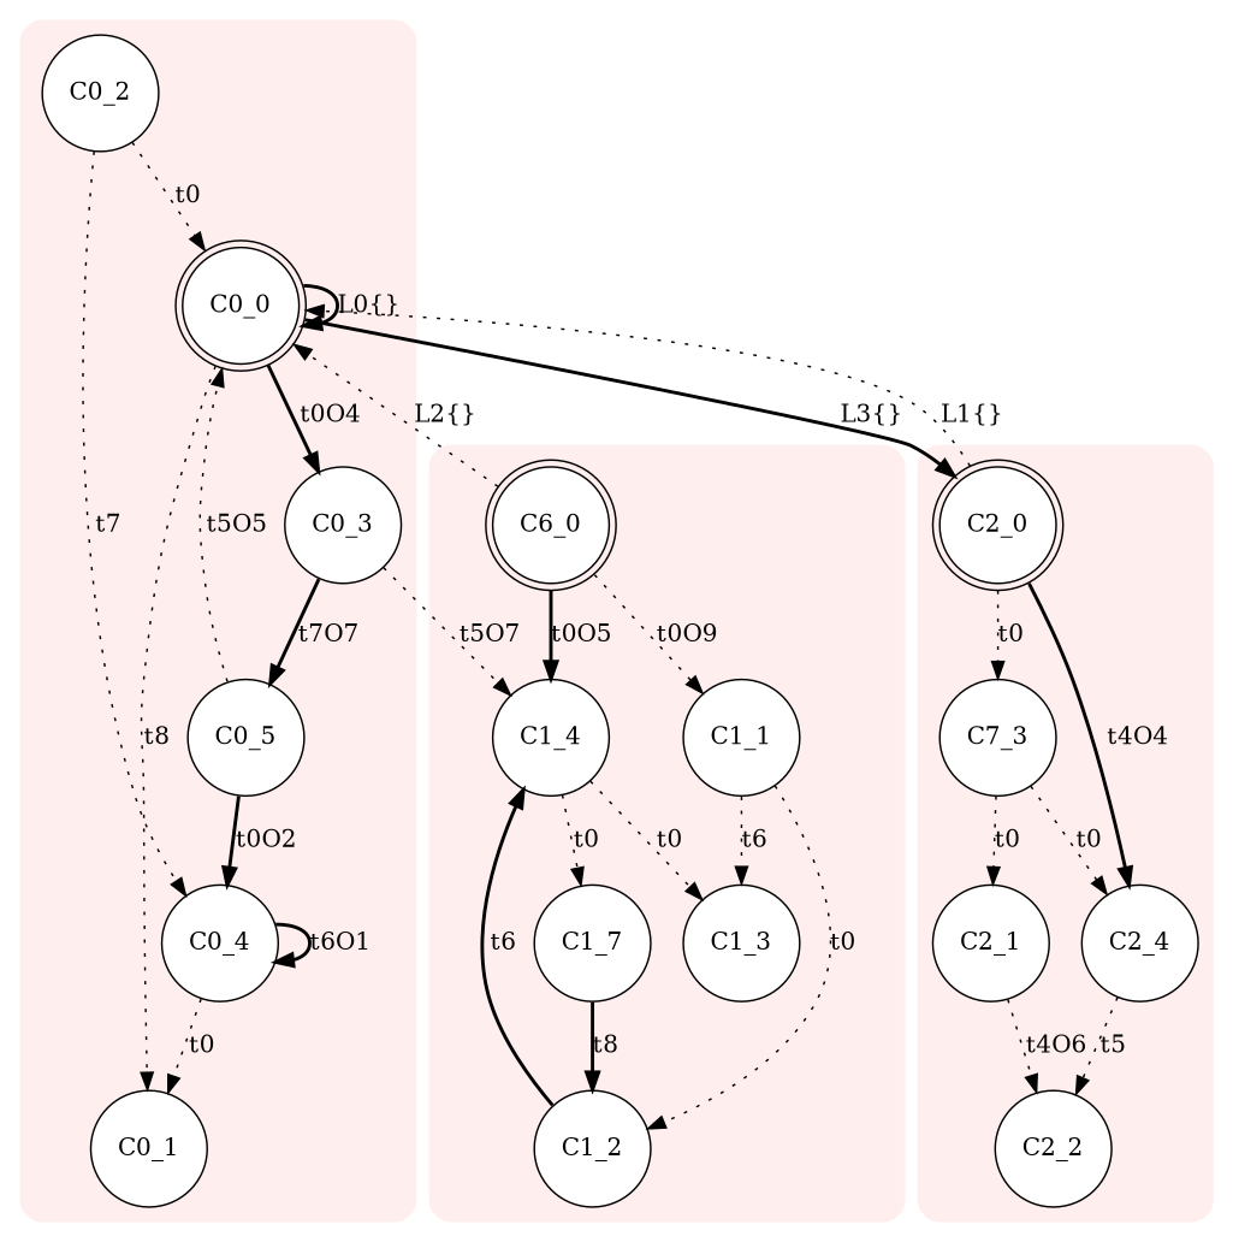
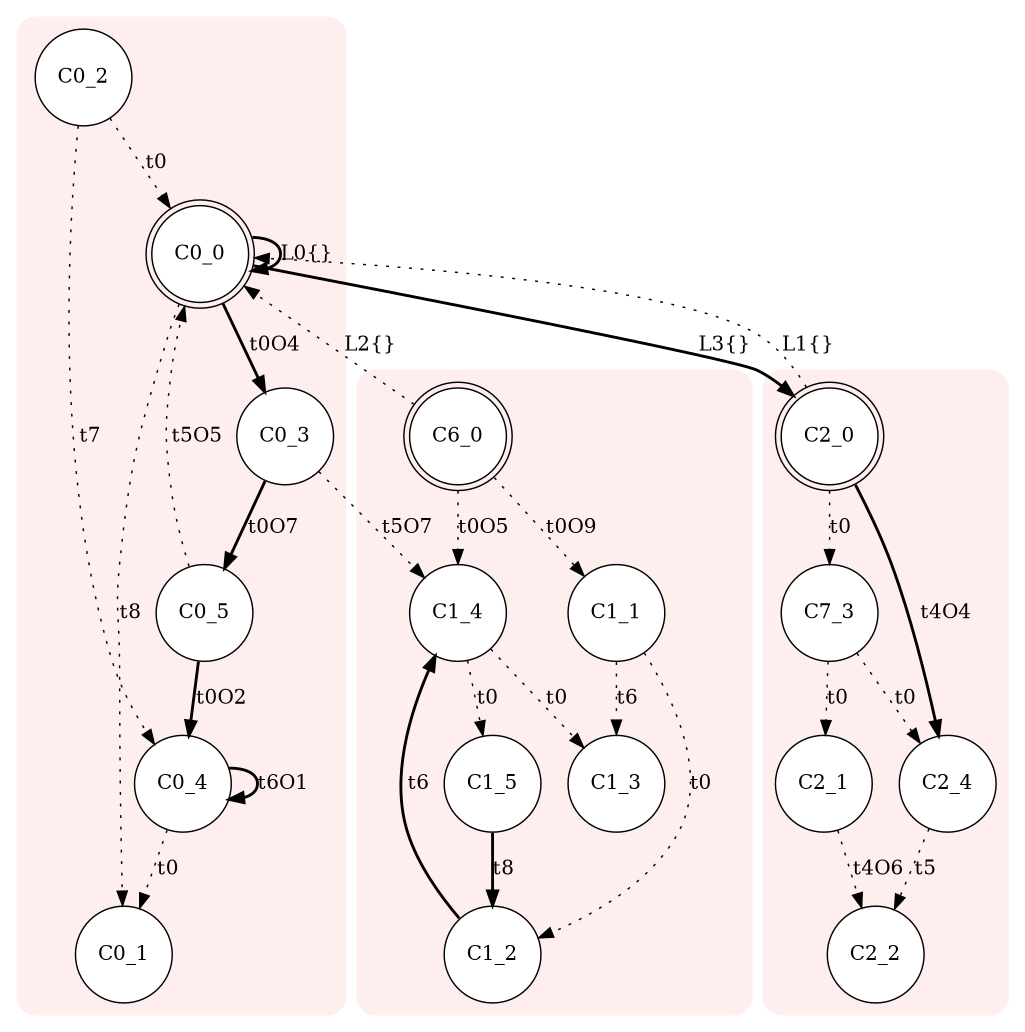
  digraph {
    compound=true
    node [fillcolor=white shape=circle style=filled]
    edge [style=dotted]
    C0_0 [shape=doublecircle]
    C0_3
    C0_1
    C0_2
    C0_5
    C0_4
    n7 [label=C6_0 shape=doublecircle]
    C1_4
    C1_1
    C1_3
-   C1_5 [label=C1_7]
+   C1_5
    C1_2
    C2_0 [shape=doublecircle]
    n14 [label=C7_3]
    C2_4
    C2_1
    C2_2
    subgraph cluster_1 {
      color="#FFEEEE"
      style="rounded,filled"
      C0_0
      C0_3
      C0_1
      C0_2
      C0_5
      C0_4
    }
    subgraph cluster_2 {
      color="#FFEEEE"
      style="rounded,filled"
      n7
      C1_4
      C1_1
      C1_3
      C1_5
      C1_2
    }
    subgraph cluster_3 {
      color="#FFEEEE"
      style="rounded,filled"
      C2_0
      n14
      C2_4
      C2_1
      C2_2
    }
    C0_0 -> C0_0 [label="L0{}" style=bold]
    C0_0 -> C0_3 [label=t0O4 style=bold]
    C0_0 -> C0_1 [label=t8]
    C0_0 -> C2_0 [label="L3{}" style=bold]
-   C0_3 -> C0_5 [label=t7O7 style=bold]
+   C0_3 -> C0_5 [label=t0O7 style=bold]
    C0_3 -> C1_4 [label=t5O7]
    C0_2 -> C0_0 [label=t0]
    C0_2 -> C0_4 [label=t7]
    C0_5 -> C0_0 [label=t5O5]
    C0_5 -> C0_4 [label=t0O2 style=bold]
    C0_4 -> C0_1 [label=t0]
    C0_4 -> C0_4 [label=t6O1 style=bold]
    n7 -> C0_0 [label="L2{}"]
-   n7 -> C1_4 [label=t0O5 style=bold]
+   n7 -> C1_4 [label=t0O5]
    n7 -> C1_1 [label=t0O9]
    C1_4 -> C1_3 [label=t0]
    C1_4 -> C1_5 [label=t0]
    C1_1 -> C1_3 [label=t6]
    C1_1 -> C1_2 [label=t0]
    C1_5 -> C1_2 [label=t8 style=bold]
    C1_2 -> C1_4 [label=t6 style=bold]
    C2_0 -> C0_0 [label="L1{}"]
    C2_0 -> n14 [label=t0]
    C2_0 -> C2_4 [label=t4O4 style=bold]
    n14 -> C2_4 [label=t0]
    n14 -> C2_1 [label=t0]
    C2_4 -> C2_2 [label=t5]
    C2_1 -> C2_2 [label=t4O6]
  }
